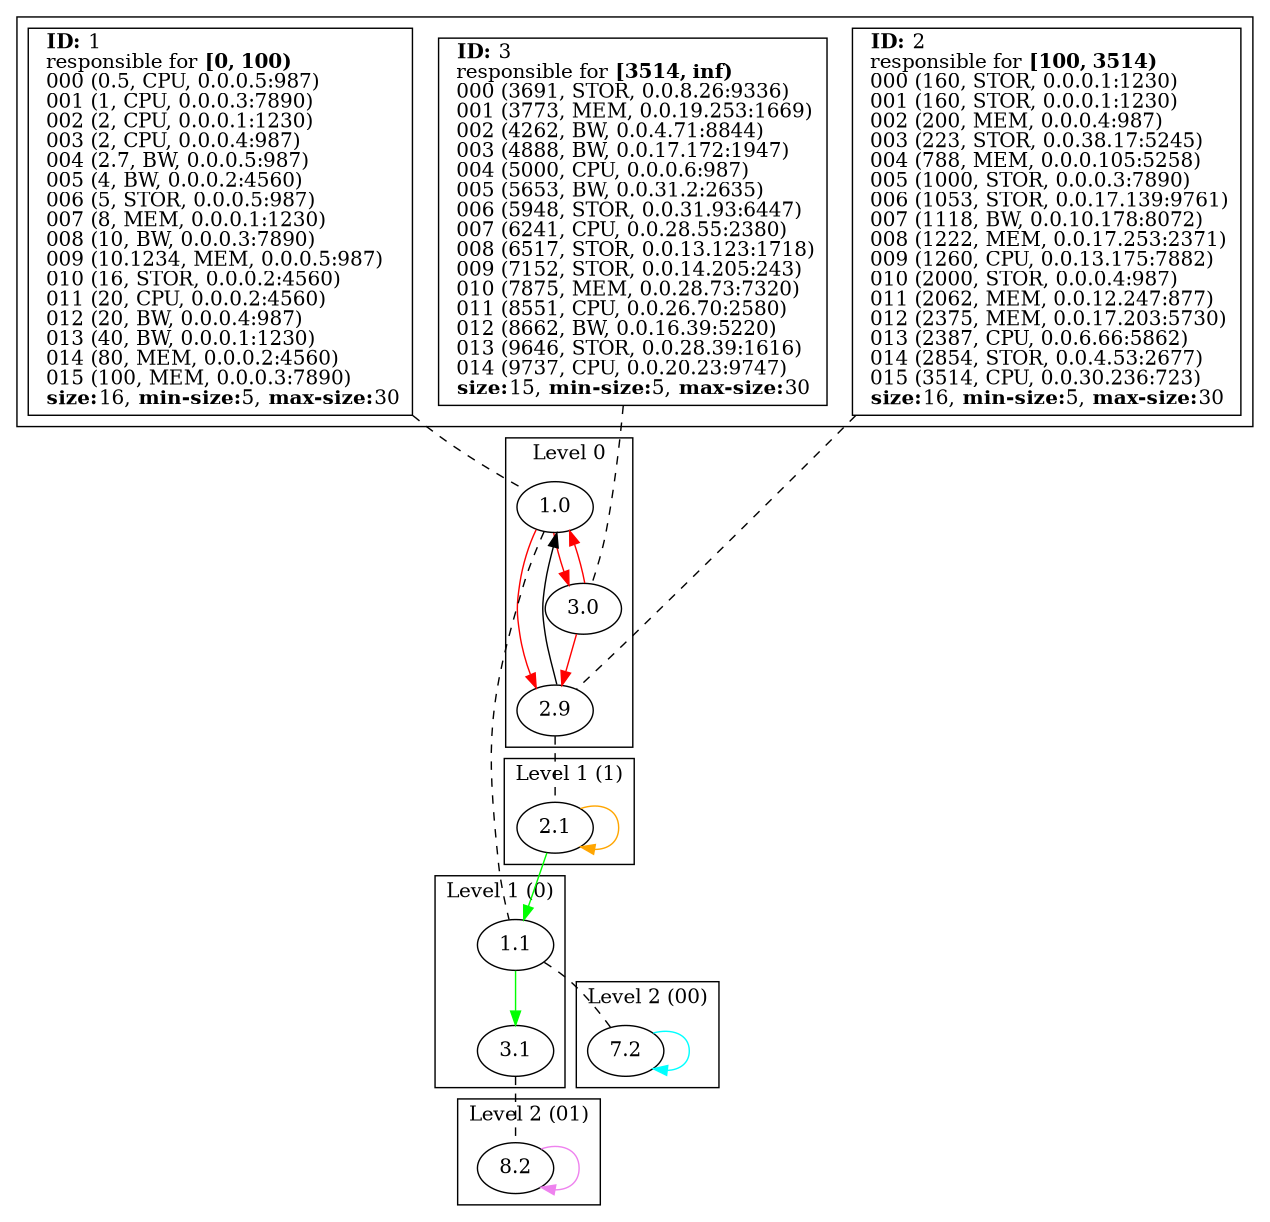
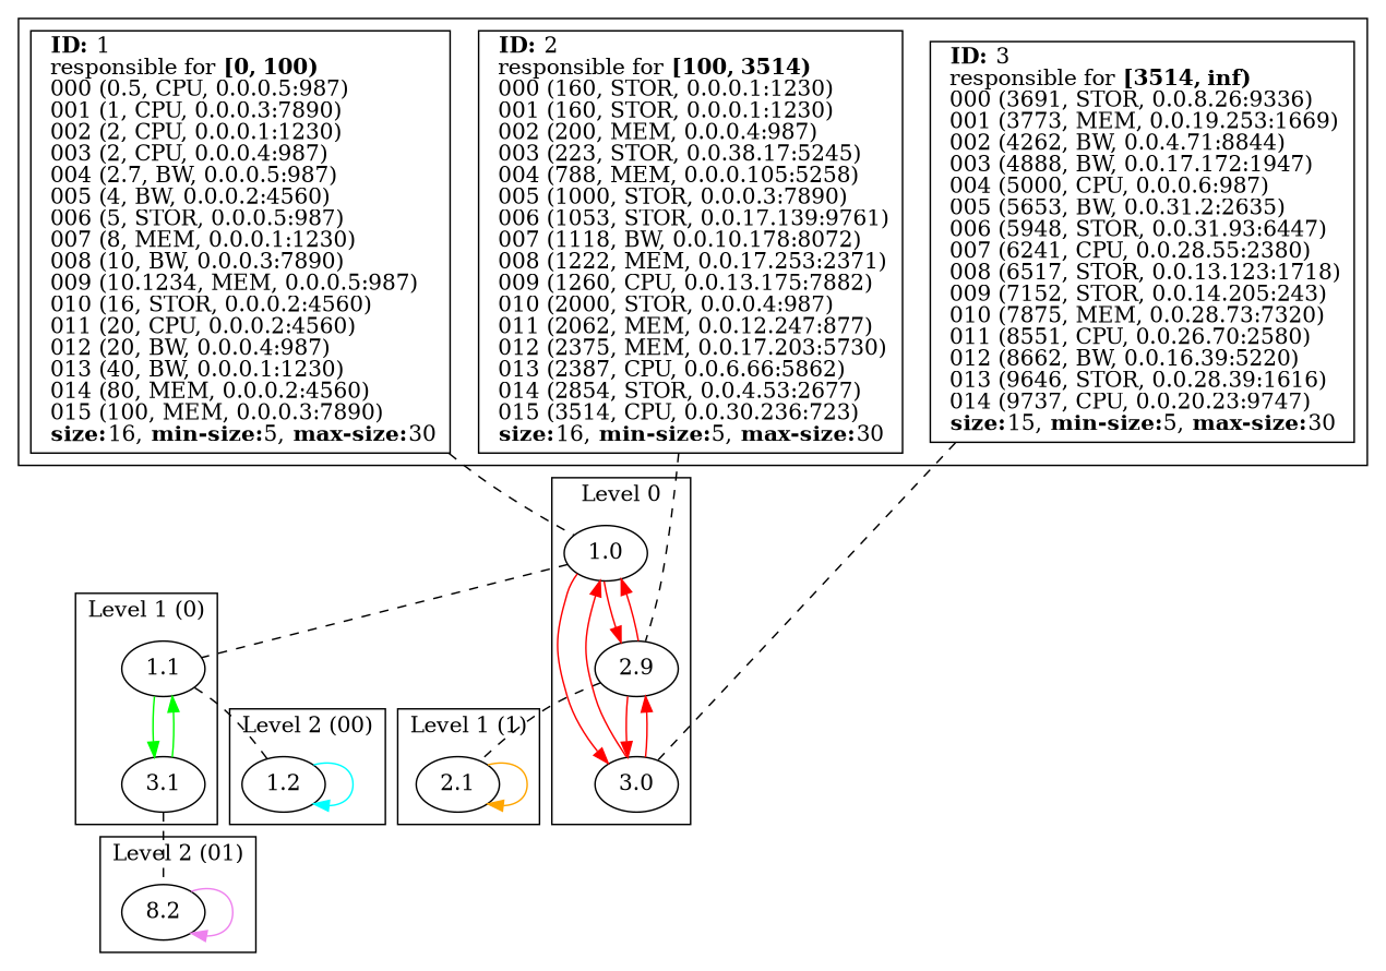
  strict digraph {
    edge [dir=forward style=solid]
    n1 [label=< 				<B>ID:</B> 1<BR ALIGN="LEFT"/> 				responsible for <B>[0, 100)</B><BR ALIGN="LEFT"/> 				000 (0.5, CPU, 0.0.0.5:987)<BR ALIGN="LEFT"/> 				001 (1, CPU, 0.0.0.3:7890)<BR ALIGN="LEFT"/> 				002 (2, CPU, 0.0.0.1:1230)<BR ALIGN="LEFT"/> 				003 (2, CPU, 0.0.0.4:987)<BR ALIGN="LEFT"/> 				004 (2.7, BW, 0.0.0.5:987)<BR ALIGN="LEFT"/> 				005 (4, BW, 0.0.0.2:4560)<BR ALIGN="LEFT"/> 				006 (5, STOR, 0.0.0.5:987)<BR ALIGN="LEFT"/> 				007 (8, MEM, 0.0.0.1:1230)<BR ALIGN="LEFT"/> 				008 (10, BW, 0.0.0.3:7890)<BR ALIGN="LEFT"/> 				009 (10.1234, MEM, 0.0.0.5:987)<BR ALIGN="LEFT"/> 				010 (16, STOR, 0.0.0.2:4560)<BR ALIGN="LEFT"/> 				011 (20, CPU, 0.0.0.2:4560)<BR ALIGN="LEFT"/> 				012 (20, BW, 0.0.0.4:987)<BR ALIGN="LEFT"/> 				013 (40, BW, 0.0.0.1:1230)<BR ALIGN="LEFT"/> 				014 (80, MEM, 0.0.0.2:4560)<BR ALIGN="LEFT"/> 				015 (100, MEM, 0.0.0.3:7890)<BR ALIGN="LEFT"/> 			<B>size:</B>16, <B>min-size:</B>5, <B>max-size:</B>30<BR ALIGN="LEFT"/>			> shape=box]
    n2 [label=< 				<B>ID:</B> 2<BR ALIGN="LEFT"/> 				responsible for <B>[100, 3514)</B><BR ALIGN="LEFT"/> 				000 (160, STOR, 0.0.0.1:1230)<BR ALIGN="LEFT"/> 				001 (160, STOR, 0.0.0.1:1230)<BR ALIGN="LEFT"/> 				002 (200, MEM, 0.0.0.4:987)<BR ALIGN="LEFT"/> 				003 (223, STOR, 0.0.38.17:5245)<BR ALIGN="LEFT"/> 				004 (788, MEM, 0.0.0.105:5258)<BR ALIGN="LEFT"/> 				005 (1000, STOR, 0.0.0.3:7890)<BR ALIGN="LEFT"/> 				006 (1053, STOR, 0.0.17.139:9761)<BR ALIGN="LEFT"/> 				007 (1118, BW, 0.0.10.178:8072)<BR ALIGN="LEFT"/> 				008 (1222, MEM, 0.0.17.253:2371)<BR ALIGN="LEFT"/> 				009 (1260, CPU, 0.0.13.175:7882)<BR ALIGN="LEFT"/> 				010 (2000, STOR, 0.0.0.4:987)<BR ALIGN="LEFT"/> 				011 (2062, MEM, 0.0.12.247:877)<BR ALIGN="LEFT"/> 				012 (2375, MEM, 0.0.17.203:5730)<BR ALIGN="LEFT"/> 				013 (2387, CPU, 0.0.6.66:5862)<BR ALIGN="LEFT"/> 				014 (2854, STOR, 0.0.4.53:2677)<BR ALIGN="LEFT"/> 				015 (3514, CPU, 0.0.30.236:723)<BR ALIGN="LEFT"/> 			<B>size:</B>16, <B>min-size:</B>5, <B>max-size:</B>30<BR ALIGN="LEFT"/>			> shape=box]
    n3 [label=< 				<B>ID:</B> 3<BR ALIGN="LEFT"/> 				responsible for <B>[3514, inf)</B><BR ALIGN="LEFT"/> 				000 (3691, STOR, 0.0.8.26:9336)<BR ALIGN="LEFT"/> 				001 (3773, MEM, 0.0.19.253:1669)<BR ALIGN="LEFT"/> 				002 (4262, BW, 0.0.4.71:8844)<BR ALIGN="LEFT"/> 				003 (4888, BW, 0.0.17.172:1947)<BR ALIGN="LEFT"/> 				004 (5000, CPU, 0.0.0.6:987)<BR ALIGN="LEFT"/> 				005 (5653, BW, 0.0.31.2:2635)<BR ALIGN="LEFT"/> 				006 (5948, STOR, 0.0.31.93:6447)<BR ALIGN="LEFT"/> 				007 (6241, CPU, 0.0.28.55:2380)<BR ALIGN="LEFT"/> 				008 (6517, STOR, 0.0.13.123:1718)<BR ALIGN="LEFT"/> 				009 (7152, STOR, 0.0.14.205:243)<BR ALIGN="LEFT"/> 				010 (7875, MEM, 0.0.28.73:7320)<BR ALIGN="LEFT"/> 				011 (8551, CPU, 0.0.26.70:2580)<BR ALIGN="LEFT"/> 				012 (8662, BW, 0.0.16.39:5220)<BR ALIGN="LEFT"/> 				013 (9646, STOR, 0.0.28.39:1616)<BR ALIGN="LEFT"/> 				014 (9737, CPU, 0.0.20.23:9747)<BR ALIGN="LEFT"/> 			<B>size:</B>15, <B>min-size:</B>5, <B>max-size:</B>30<BR ALIGN="LEFT"/>			> shape=box]
    1.0
    n5 [label=2.9]
    3.0
    1.1
    3.1
-   1.2 [label=7.2]
+   1.2
    n10 [label=8.2]
    2.1
    subgraph cluster_1 {
      rank=same
      n1
      n2
      n3
    }
    subgraph cluster_2 {
      label="Level 0"
      rank=same
      1.0
      n5
      3.0
    }
    subgraph cluster_3 {
      label="Level 1 (0)"
      rank=same
      1.1
      3.1
    }
    subgraph cluster_4 {
      label="Level 2 (00)"
      rank=same
      1.2
    }
    subgraph cluster_5 {
      label="Level 2 (01)"
      rank=same
      n10
    }
    subgraph cluster_6 {
      label="Level 1 (1)"
      rank=same
      2.1
    }
    n1 -> 1.0 [dir=none style=dashed]
    n2 -> n5 [dir=none style=dashed]
    n3 -> 3.0 [dir=none style=dashed]
    1.0 -> n5 [color=red]
    1.0 -> 3.0 [color=red]
    1.0 -> 1.1 [dir=none style=dashed]
-   n5 -> 1.0 [color=black]
+   n5 -> 1.0 [color=red]
+   n5 -> 3.0 [color=red]
    n5 -> 2.1 [dir=none style=dashed]
    3.0 -> 1.0 [color=red]
    3.0 -> n5 [color=red]
    1.1 -> 3.1 [color=green]
    1.1 -> 1.2 [dir=none style=dashed]
-   2.1 -> 1.1 [color=green]
+   3.1 -> 1.1 [color=green]
    3.1 -> n10 [dir=none style=dashed]
    1.2 -> 1.2 [color=cyan]
    n10 -> n10 [color=violet]
    2.1 -> 2.1 [color=orange]
  }
